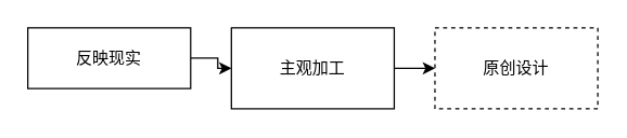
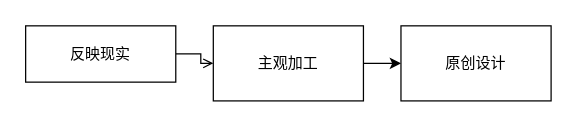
  <mxCell id="0" />
  <mxCell id="1" parent="0" />
- <mxCell id="2" style="edgeStyle=orthogonalEdgeStyle;rounded=0;orthogonalLoop=1;jettySize=auto;html=1;entryX=0;entryY=0.5;entryDx=0;entryDy=0;" edge="1" parent="1" source="3" target="5"><mxGeometry relative="1" as="geometry" /></mxCell>
+ <mxCell id="2" style="edgeStyle=orthogonalEdgeStyle;rounded=0;orthogonalLoop=1;jettySize=auto;html=1;entryX=0;entryY=0.5;entryDx=0;entryDy=0;endArrow=open;" edge="1" parent="1" source="3" target="5"><mxGeometry relative="1" as="geometry" /></mxCell>
  <mxCell id="3" value="反映现实" style="rounded=0;whiteSpace=wrap;html=1;" vertex="1" parent="1"><mxGeometry x="20" y="20" width="120" height="45" as="geometry" /></mxCell>
  <mxCell id="4" style="edgeStyle=orthogonalEdgeStyle;rounded=0;orthogonalLoop=1;jettySize=auto;html=1;entryX=0;entryY=0.5;entryDx=0;entryDy=0;" edge="1" parent="1" source="5" target="6"><mxGeometry relative="1" as="geometry" /></mxCell>
  <mxCell id="5" value="主观加工" style="rounded=0;whiteSpace=wrap;html=1;" vertex="1" parent="1"><mxGeometry x="170" y="20" width="120" height="60" as="geometry" /></mxCell>
- <mxCell id="6" value="原创设计" style="rounded=0;whiteSpace=wrap;html=1;dashed=1;" vertex="1" parent="1"><mxGeometry x="320" y="20" width="120" height="60" as="geometry" /></mxCell>
+ <mxCell id="6" value="原创设计" style="rounded=0;whiteSpace=wrap;html=1;" vertex="1" parent="1"><mxGeometry x="320" y="20" width="120" height="60" as="geometry" /></mxCell>
